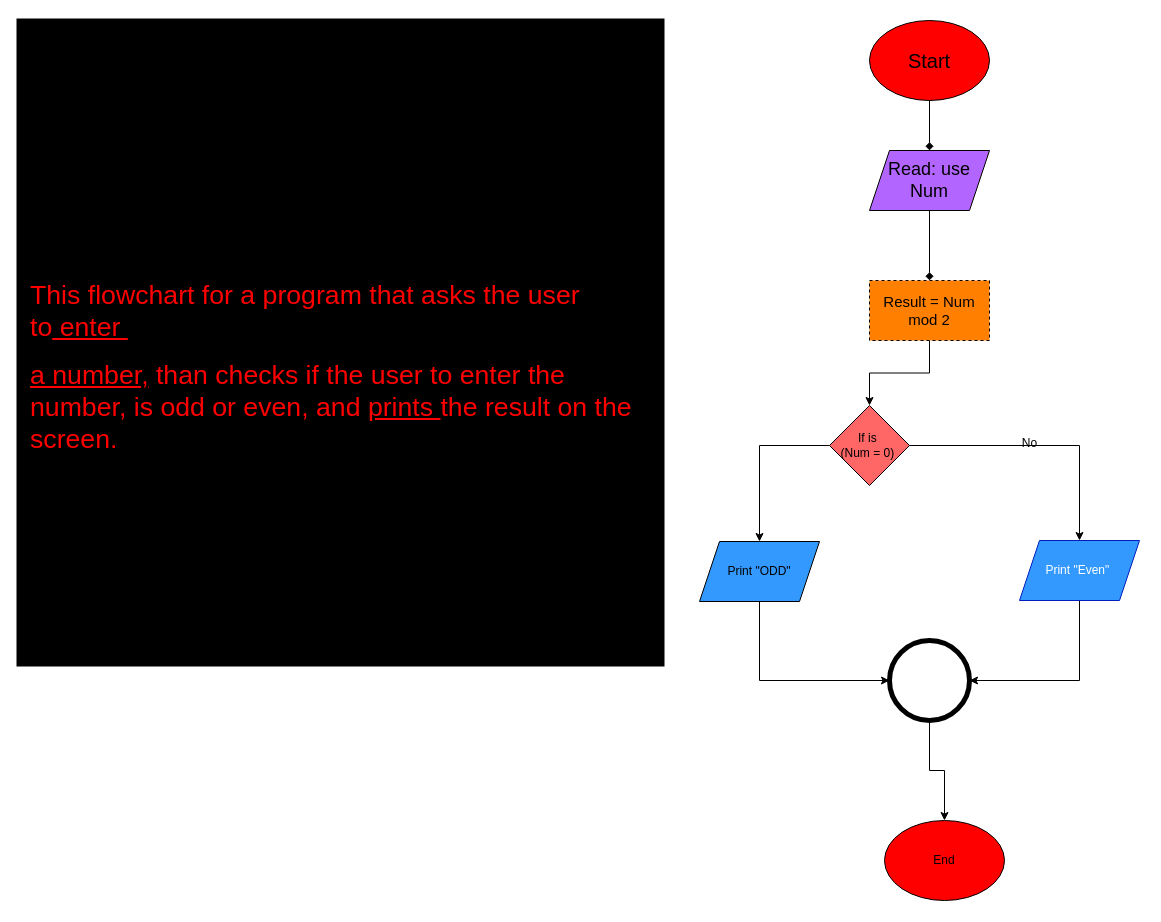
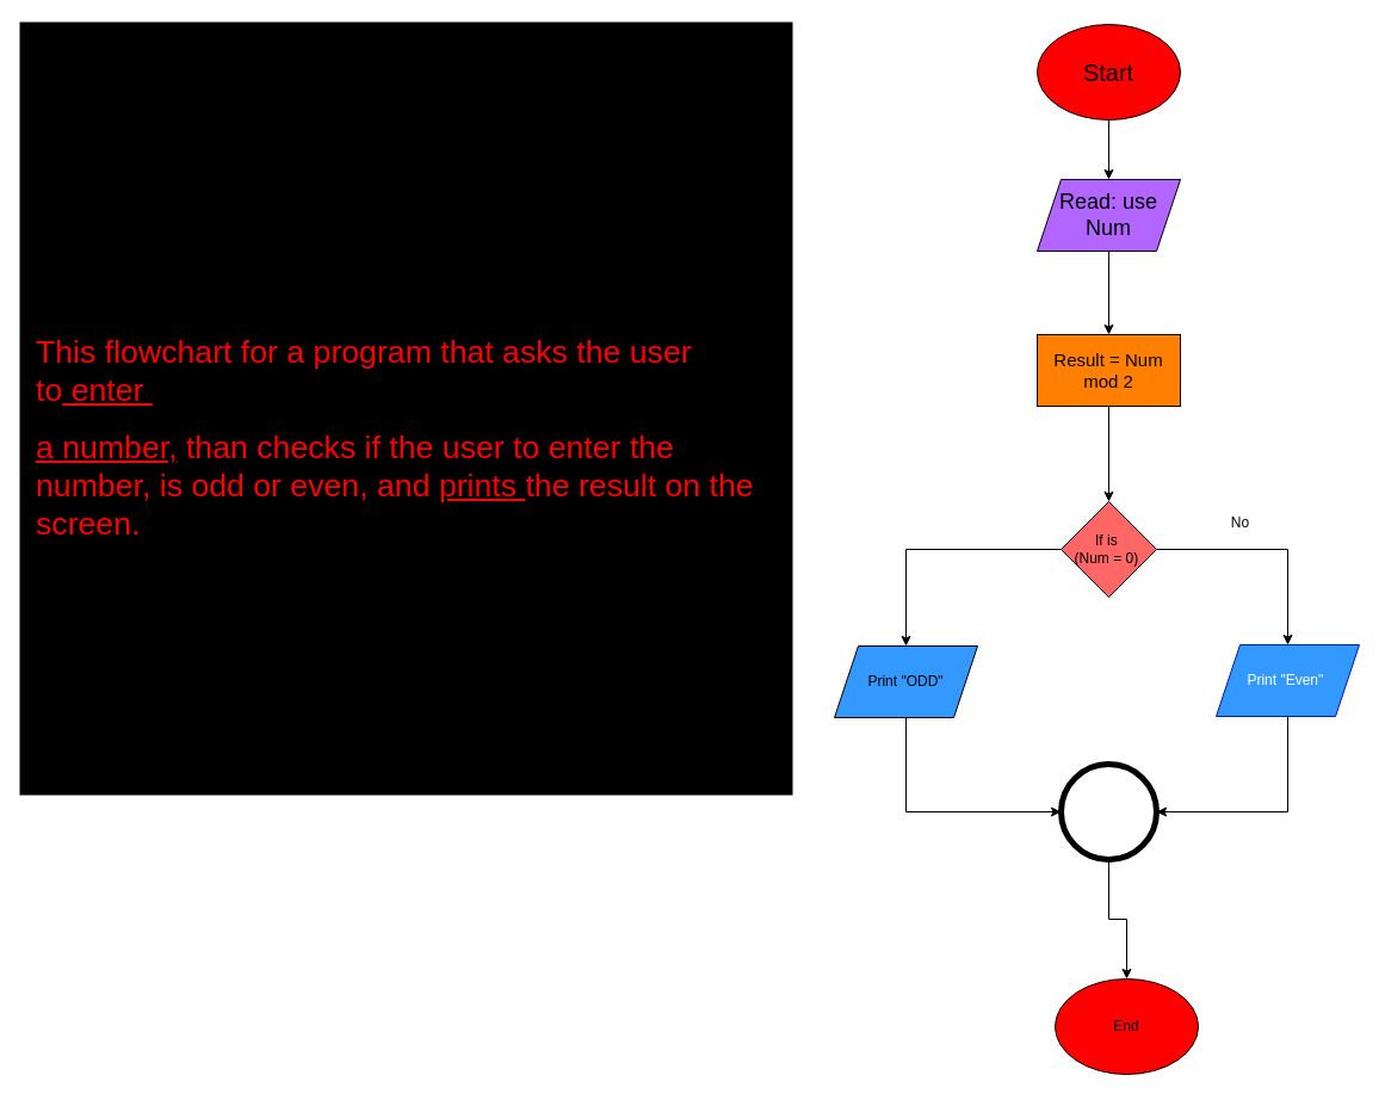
  <mxCell id="0" />
  <mxCell id="1" parent="0" />
  <mxCell id="2" value="&lt;h1 style=&quot;direction: ltr; unicode-bidi: embed;&quot;&gt;&lt;span style=&quot;font-size: 22pt; line-height: 31.387px;&quot;&gt;#3&lt;/span&gt;&lt;/h1&gt;&lt;h1 style=&quot;direction: ltr; unicode-bidi: embed;&quot;&gt;&lt;span style=&quot;background-color: transparent; color: red; font-size: 20pt; font-weight: normal;&quot;&gt;This flowchart for a program that asks the&amp;nbsp;&lt;/span&gt;&lt;span style=&quot;color: red; font-size: 20pt; background-color: transparent; font-weight: normal;&quot;&gt;user to&lt;/span&gt;&lt;u style=&quot;color: red; font-size: 20pt; background-color: transparent; font-weight: normal;&quot;&gt;&amp;nbsp;enter&amp;nbsp;&lt;/u&gt;&lt;/h1&gt;&lt;h1 style=&quot;direction: ltr; unicode-bidi: embed;&quot;&gt;&lt;u style=&quot;background-color: transparent; color: red; font-size: 20pt; font-weight: normal;&quot;&gt;a number,&lt;/u&gt;&lt;span style=&quot;background-color: transparent; color: red; font-size: 20pt; font-weight: normal;&quot;&gt;&amp;nbsp;than checks if the user to enter the number, is odd or even, and&amp;nbsp;&lt;/span&gt;&lt;u style=&quot;background-color: transparent; color: red; font-size: 20pt; font-weight: normal;&quot;&gt;prints&amp;nbsp;&lt;/u&gt;&lt;span style=&quot;background-color: transparent; color: red; font-size: 20pt; font-weight: normal;&quot;&gt;the result on the screen.&lt;/span&gt;&lt;/h1&gt;" style="whiteSpace=wrap;html=1;aspect=fixed;align=left;strokeColor=default;fillColor=#000000;strokeWidth=8;gradientColor=none;spacingTop=5;spacingLeft=5;spacingBottom=5;spacingRight=5;spacing=5;" parent="1" vertex="1"><mxGeometry x="20" y="22" width="640" height="640" as="geometry" /></mxCell>
  <mxCell id="3" value="End" style="ellipse;whiteSpace=wrap;html=1;fillColor=#FF0000;" parent="1" vertex="1"><mxGeometry x="884" y="820" width="120" height="80" as="geometry" /></mxCell>
- <mxCell id="4" value="" style="edgeStyle=orthogonalEdgeStyle;rounded=0;orthogonalLoop=1;jettySize=auto;html=1;endArrow=diamond;" parent="1" source="5" target="7" edge="1"><mxGeometry relative="1" as="geometry" /></mxCell>
+ <mxCell id="4" value="" style="edgeStyle=orthogonalEdgeStyle;rounded=0;orthogonalLoop=1;jettySize=auto;html=1;" parent="1" source="5" target="7" edge="1"><mxGeometry relative="1" as="geometry" /></mxCell>
  <mxCell id="5" value="&lt;font style=&quot;font-size: 20px;&quot;&gt;Start&lt;/font&gt;" style="ellipse;whiteSpace=wrap;html=1;fillColor=#ff0000;" parent="1" vertex="1"><mxGeometry x="869" width="120" height="80" as="geometry" y="20" /></mxCell>
- <mxCell id="6" value="" style="edgeStyle=orthogonalEdgeStyle;rounded=0;orthogonalLoop=1;jettySize=auto;html=1;endArrow=diamond;" parent="1" source="7" target="9" edge="1"><mxGeometry relative="1" as="geometry" /></mxCell>
+ <mxCell id="6" value="" style="edgeStyle=orthogonalEdgeStyle;rounded=0;orthogonalLoop=1;jettySize=auto;html=1;" parent="1" source="7" target="9" edge="1"><mxGeometry relative="1" as="geometry" /></mxCell>
  <mxCell id="7" value="&lt;font style=&quot;&quot;&gt;&lt;font style=&quot;font-size: 18px;&quot;&gt;Read: use Num&lt;/font&gt;&lt;br&gt;&lt;/font&gt;" style="shape=parallelogram;perimeter=parallelogramPerimeter;whiteSpace=wrap;html=1;fixedSize=1;fillColor=#B266FF;" parent="1" vertex="1"><mxGeometry x="869" y="150" width="120" height="60" as="geometry" /></mxCell>
  <mxCell id="8" value="" style="edgeStyle=orthogonalEdgeStyle;rounded=0;orthogonalLoop=1;jettySize=auto;html=1;" parent="1" source="9" target="19" edge="1"><mxGeometry relative="1" as="geometry" /></mxCell>
- <mxCell id="9" value="&lt;span style=&quot;text-align: left;&quot;&gt;&lt;font style=&quot;font-size: 15px;&quot;&gt;Result = Num mod 2&lt;/font&gt;&lt;/span&gt;" style="rounded=0;whiteSpace=wrap;html=1;fillColor=#FF8000;dashed=1;" parent="1" vertex="1"><mxGeometry x="869" y="280" width="120" height="60" as="geometry" /></mxCell>
+ <mxCell id="9" value="&lt;span style=&quot;text-align: left;&quot;&gt;&lt;font style=&quot;font-size: 15px;&quot;&gt;Result = Num mod 2&lt;/font&gt;&lt;/span&gt;" style="rounded=0;whiteSpace=wrap;html=1;fillColor=#FF8000;" parent="1" vertex="1"><mxGeometry x="869" y="280" width="120" height="60" as="geometry" /></mxCell>
  <mxCell id="10" style="edgeStyle=orthogonalEdgeStyle;rounded=0;orthogonalLoop=1;jettySize=auto;html=1;entryX=1;entryY=0.5;entryDx=0;entryDy=0;" parent="1" source="11" target="16" edge="1"><mxGeometry relative="1" as="geometry"><Array as="points"><mxPoint x="1079" y="680" /></Array></mxGeometry></mxCell>
  <mxCell id="11" value="&lt;font&gt;&lt;span style=&quot;color: rgb(255, 255, 255); text-align: left;&quot;&gt;&lt;font style=&quot;&quot;&gt;Print&amp;nbsp;&lt;/font&gt;&lt;/span&gt;&lt;span style=&quot;color: rgb(255, 255, 255); text-align: left;&quot;&gt;&quot;Even&quot;&lt;/span&gt;&lt;span style=&quot;color: rgb(255, 255, 255); text-align: left;&quot;&gt;&lt;font style=&quot;&quot;&gt;&amp;nbsp;&lt;/font&gt;&lt;/span&gt;&lt;/font&gt;" style="shape=parallelogram;perimeter=parallelogramPerimeter;whiteSpace=wrap;html=1;fixedSize=1;fillColor=#3399FF;fontColor=#ffffff;strokeColor=#001DBC;" parent="1" vertex="1"><mxGeometry x="1019" y="540" width="120" height="60" as="geometry" /></mxCell>
  <mxCell id="12" style="edgeStyle=orthogonalEdgeStyle;rounded=0;orthogonalLoop=1;jettySize=auto;html=1;exitX=0.5;exitY=1;exitDx=0;exitDy=0;" parent="1" source="9" target="9" edge="1"><mxGeometry relative="1" as="geometry" /></mxCell>
  <mxCell id="13" style="edgeStyle=orthogonalEdgeStyle;rounded=0;orthogonalLoop=1;jettySize=auto;html=1;entryX=0;entryY=0.5;entryDx=0;entryDy=0;exitX=0.5;exitY=1;exitDx=0;exitDy=0;" parent="1" source="14" target="16" edge="1"><mxGeometry relative="1" as="geometry"><mxPoint x="759" y="620" as="sourcePoint" /><Array as="points"><mxPoint x="759" y="680" /></Array></mxGeometry></mxCell>
  <mxCell id="14" value="&lt;span style=&quot;text-align: left;&quot;&gt;&lt;font&gt;Print &quot;ODD&quot;&lt;/font&gt;&lt;/span&gt;" style="shape=parallelogram;perimeter=parallelogramPerimeter;whiteSpace=wrap;html=1;fixedSize=1;fillColor=#3399FF;" parent="1" vertex="1"><mxGeometry x="699" y="541" width="120" height="60" as="geometry" /></mxCell>
  <mxCell id="15" style="edgeStyle=orthogonalEdgeStyle;rounded=0;orthogonalLoop=1;jettySize=auto;html=1;entryX=0.5;entryY=0;entryDx=0;entryDy=0;" parent="1" source="16" target="3" edge="1"><mxGeometry relative="1" as="geometry" /></mxCell>
  <mxCell id="16" value="" style="ellipse;whiteSpace=wrap;html=1;aspect=fixed;strokeWidth=5;" parent="1" vertex="1"><mxGeometry x="889" y="640" width="80" height="80" as="geometry" /></mxCell>
  <mxCell id="17" style="edgeStyle=orthogonalEdgeStyle;rounded=0;orthogonalLoop=1;jettySize=auto;html=1;entryX=0.5;entryY=0;entryDx=0;entryDy=0;" parent="1" source="19" target="11" edge="1"><mxGeometry relative="1" as="geometry" /></mxCell>
  <mxCell id="18" style="edgeStyle=orthogonalEdgeStyle;rounded=0;orthogonalLoop=1;jettySize=auto;html=1;entryX=0.5;entryY=0;entryDx=0;entryDy=0;" parent="1" source="19" target="14" edge="1"><mxGeometry relative="1" as="geometry" /></mxCell>
- <mxCell id="19" value="&lt;font&gt;If is&amp;nbsp;&lt;/font&gt;&lt;div&gt;&lt;font&gt;(Num = 0)&amp;nbsp;&lt;/font&gt;&lt;/div&gt;" style="rhombus;whiteSpace=wrap;html=1;fillColor=#FF6666;" parent="1" vertex="1"><mxGeometry x="829" y="405" width="80" height="80" as="geometry" /></mxCell>
- <mxCell id="20" value="No" style="text;html=1;align=center;verticalAlign=middle;resizable=0;points=[];autosize=1;strokeColor=none;fillColor=none;" parent="1" vertex="1"><mxGeometry x="1009" y="428" width="40" height="30" as="geometry" /></mxCell>
+ <mxCell id="19" value="&lt;font&gt;If is&amp;nbsp;&lt;/font&gt;&lt;div&gt;&lt;font&gt;(Num = 0)&amp;nbsp;&lt;/font&gt;&lt;/div&gt;" style="rhombus;whiteSpace=wrap;html=1;fillColor=#FF6666;" parent="1" vertex="1"><mxGeometry x="889" y="420" width="80" height="80" as="geometry" /></mxCell>
+ <mxCell id="20" value="No" style="text;html=1;align=center;verticalAlign=middle;resizable=0;points=[];autosize=1;strokeColor=none;fillColor=none;" parent="1" vertex="1"><mxGeometry x="1019" y="423" width="40" height="30" as="geometry" /></mxCell>
